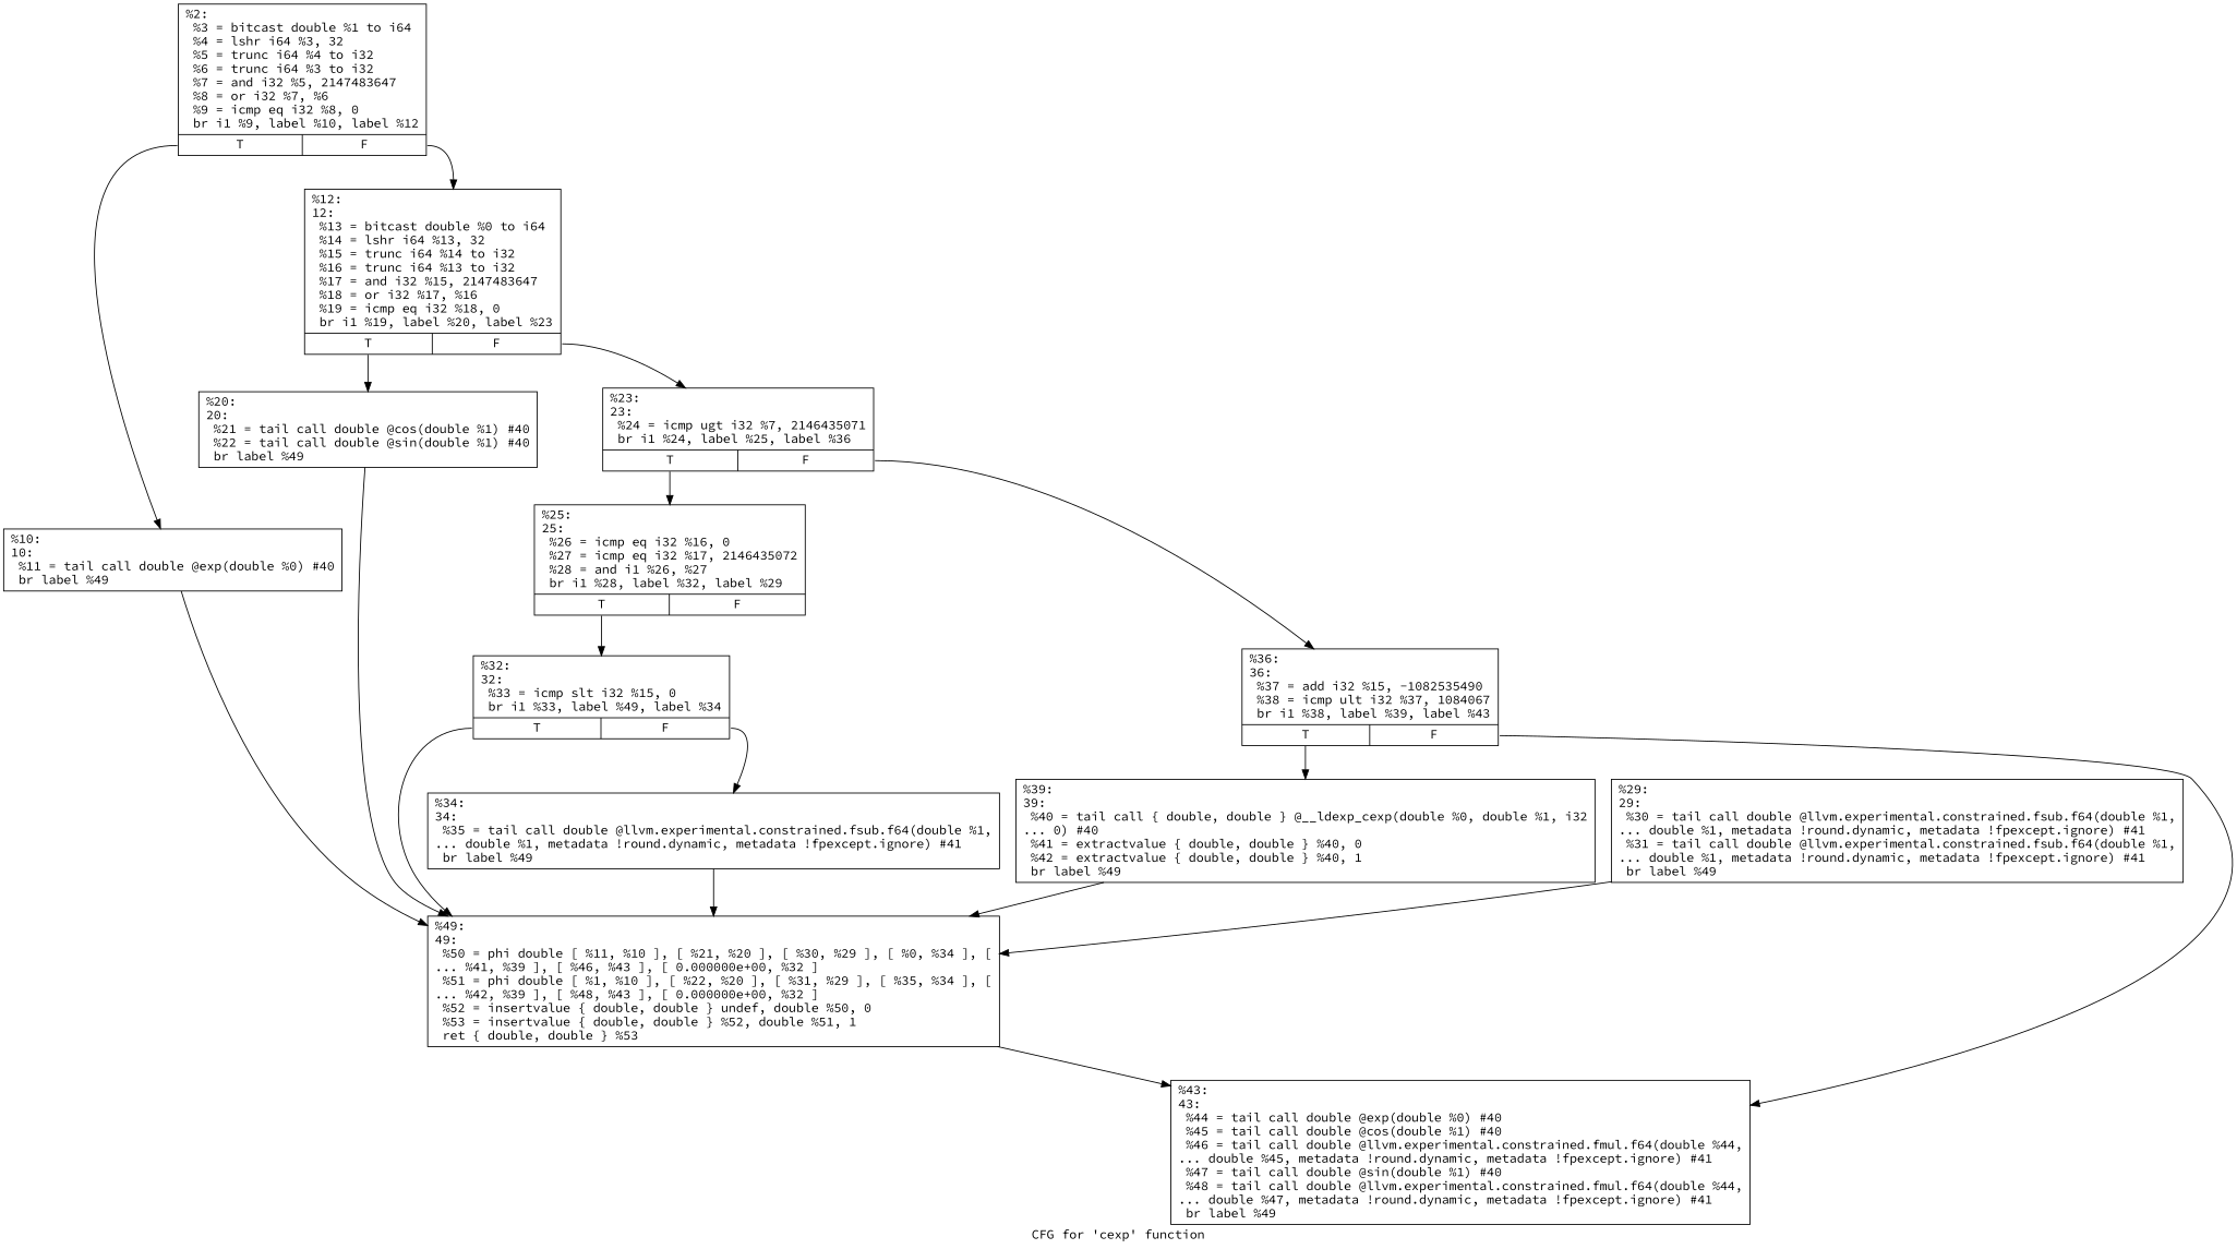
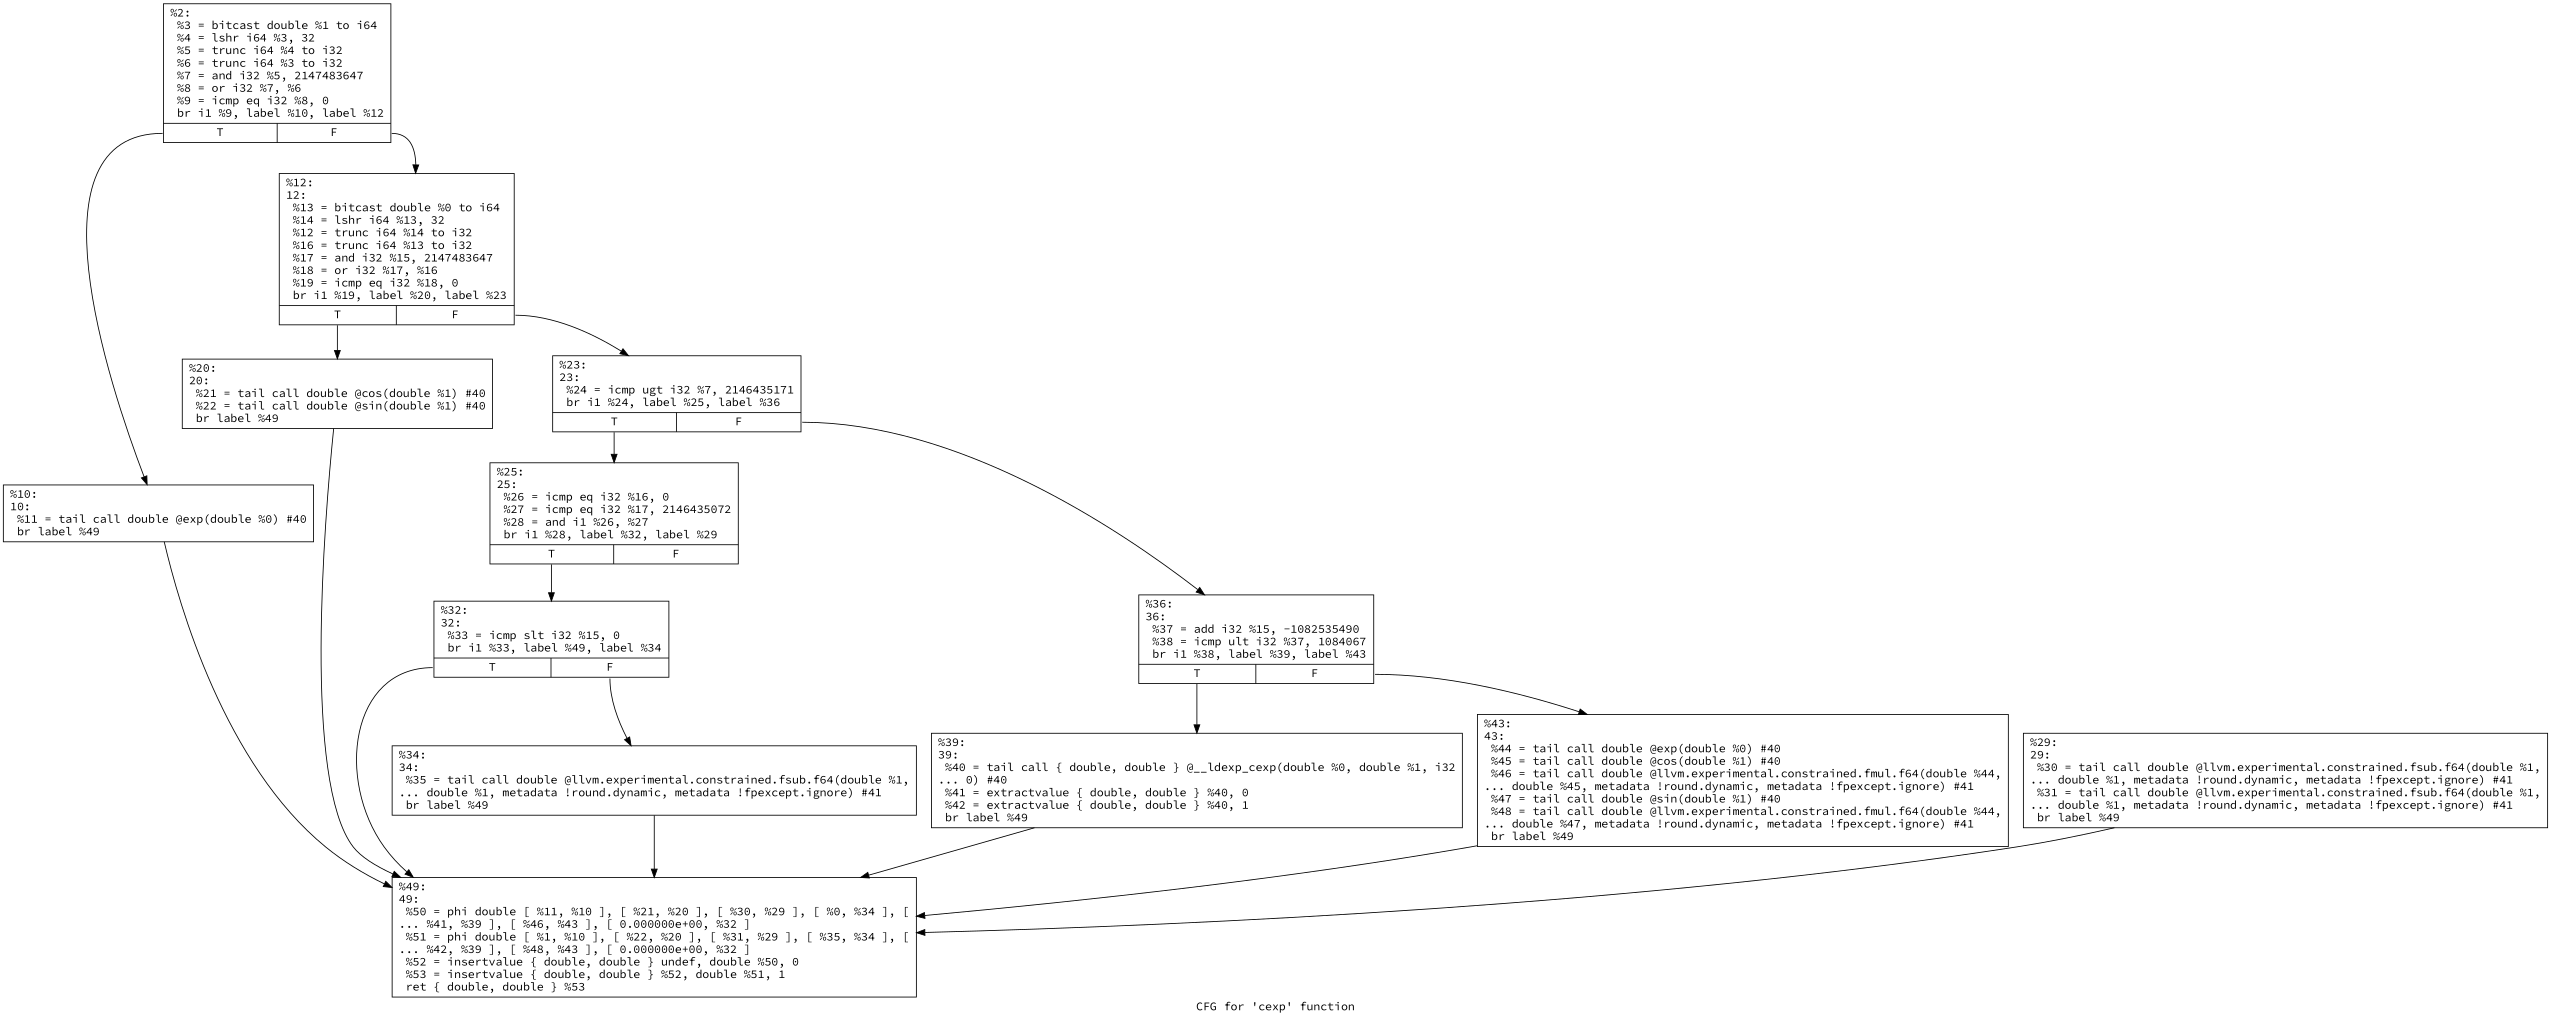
  digraph {
    fontname="Source Code Pro"
    label="CFG for 'cexp' function"
    node [fontname="Source Code Pro" shape=record]
    edge [fontname="Source Code Pro"]
    n1 [label="{%2:\l  %3 = bitcast double %1 to i64\l  %4 = lshr i64 %3, 32\l  %5 = trunc i64 %4 to i32\l  %6 = trunc i64 %3 to i32\l  %7 = and i32 %5, 2147483647\l  %8 = or i32 %7, %6\l  %9 = icmp eq i32 %8, 0\l  br i1 %9, label %10, label %12\l|{<s0>T|<s1>F}}"]
    n2 [label="{%10:\l10:                                               \l  %11 = tail call double @exp(double %0) #40\l  br label %49\l}"]
-   n3 [label="{%12:\l12:                                               \l  %13 = bitcast double %0 to i64\l  %14 = lshr i64 %13, 32\l  %15 = trunc i64 %14 to i32\l  %16 = trunc i64 %13 to i32\l  %17 = and i32 %15, 2147483647\l  %18 = or i32 %17, %16\l  %19 = icmp eq i32 %18, 0\l  br i1 %19, label %20, label %23\l|{<s0>T|<s1>F}}"]
+   n3 [label="{%12:\l12:                                               \l  %13 = bitcast double %0 to i64\l  %14 = lshr i64 %13, 32\l  %12 = trunc i64 %14 to i32\l  %16 = trunc i64 %13 to i32\l  %17 = and i32 %15, 2147483647\l  %18 = or i32 %17, %16\l  %19 = icmp eq i32 %18, 0\l  br i1 %19, label %20, label %23\l|{<s0>T|<s1>F}}"]
    n4 [label="{%49:\l49:                                               \l  %50 = phi double [ %11, %10 ], [ %21, %20 ], [ %30, %29 ], [ %0, %34 ], [\l... %41, %39 ], [ %46, %43 ], [ 0.000000e+00, %32 ]\l  %51 = phi double [ %1, %10 ], [ %22, %20 ], [ %31, %29 ], [ %35, %34 ], [\l... %42, %39 ], [ %48, %43 ], [ 0.000000e+00, %32 ]\l  %52 = insertvalue \{ double, double \} undef, double %50, 0\l  %53 = insertvalue \{ double, double \} %52, double %51, 1\l  ret \{ double, double \} %53\l}"]
    n5 [label="{%20:\l20:                                               \l  %21 = tail call double @cos(double %1) #40\l  %22 = tail call double @sin(double %1) #40\l  br label %49\l}"]
-   n6 [label="{%23:\l23:                                               \l  %24 = icmp ugt i32 %7, 2146435071\l  br i1 %24, label %25, label %36\l|{<s0>T|<s1>F}}"]
+   n6 [label="{%23:\l23:                                               \l  %24 = icmp ugt i32 %7, 2146435171\l  br i1 %24, label %25, label %36\l|{<s0>T|<s1>F}}"]
    n7 [label="{%25:\l25:                                               \l  %26 = icmp eq i32 %16, 0\l  %27 = icmp eq i32 %17, 2146435072\l  %28 = and i1 %26, %27\l  br i1 %28, label %32, label %29\l|{<s0>T|<s1>F}}"]
    n8 [label="{%36:\l36:                                               \l  %37 = add i32 %15, -1082535490\l  %38 = icmp ult i32 %37, 1084067\l  br i1 %38, label %39, label %43\l|{<s0>T|<s1>F}}"]
    n9 [label="{%32:\l32:                                               \l  %33 = icmp slt i32 %15, 0\l  br i1 %33, label %49, label %34\l|{<s0>T|<s1>F}}"]
    n10 [label="{%39:\l39:                                               \l  %40 = tail call \{ double, double \} @__ldexp_cexp(double %0, double %1, i32\l... 0) #40\l  %41 = extractvalue \{ double, double \} %40, 0\l  %42 = extractvalue \{ double, double \} %40, 1\l  br label %49\l}"]
    n11 [label="{%43:\l43:                                               \l  %44 = tail call double @exp(double %0) #40\l  %45 = tail call double @cos(double %1) #40\l  %46 = tail call double @llvm.experimental.constrained.fmul.f64(double %44,\l... double %45, metadata !round.dynamic, metadata !fpexcept.ignore) #41\l  %47 = tail call double @sin(double %1) #40\l  %48 = tail call double @llvm.experimental.constrained.fmul.f64(double %44,\l... double %47, metadata !round.dynamic, metadata !fpexcept.ignore) #41\l  br label %49\l}"]
    n12 [label="{%34:\l34:                                               \l  %35 = tail call double @llvm.experimental.constrained.fsub.f64(double %1,\l... double %1, metadata !round.dynamic, metadata !fpexcept.ignore) #41\l  br label %49\l}"]
    n13 [label="{%29:\l29:                                               \l  %30 = tail call double @llvm.experimental.constrained.fsub.f64(double %1,\l... double %1, metadata !round.dynamic, metadata !fpexcept.ignore) #41\l  %31 = tail call double @llvm.experimental.constrained.fsub.f64(double %1,\l... double %1, metadata !round.dynamic, metadata !fpexcept.ignore) #41\l  br label %49\l}"]
    n1 -> n2 [tailport=s0]
    n1 -> n3 [tailport=s1]
    n2 -> n4
    n3 -> n5 [tailport=s0]
    n3 -> n6 [tailport=s1]
    n5 -> n4
    n6 -> n7 [tailport=s0]
    n6 -> n8 [tailport=s1]
    n7 -> n9 [tailport=s0]
    n8 -> n10 [tailport=s0]
    n8 -> n11 [tailport=s1]
    n9 -> n4 [tailport=s0]
    n9 -> n12 [tailport=s1]
    n10 -> n4
-   n4 -> n11
+   n11 -> n4
    n12 -> n4
    n13 -> n4
  }
